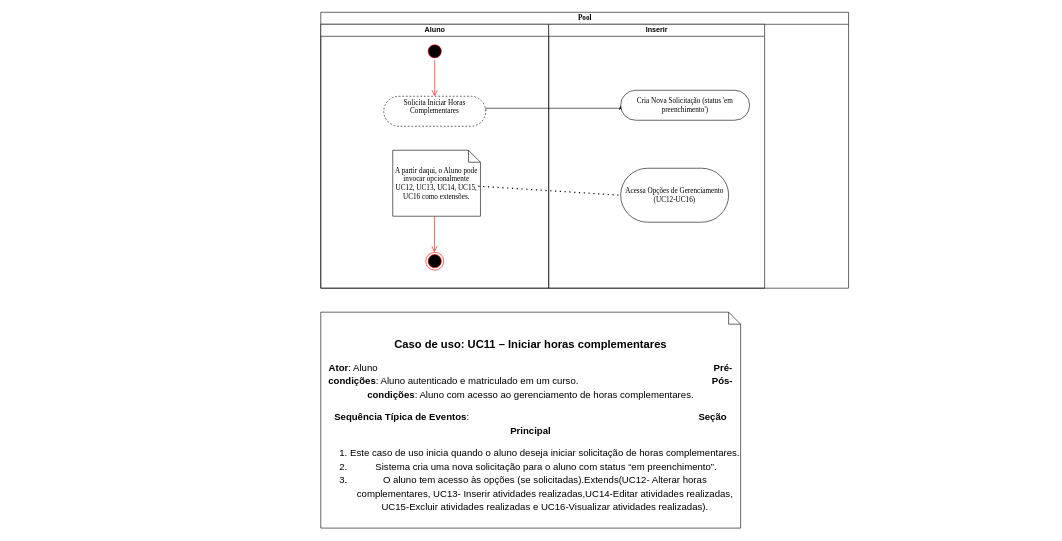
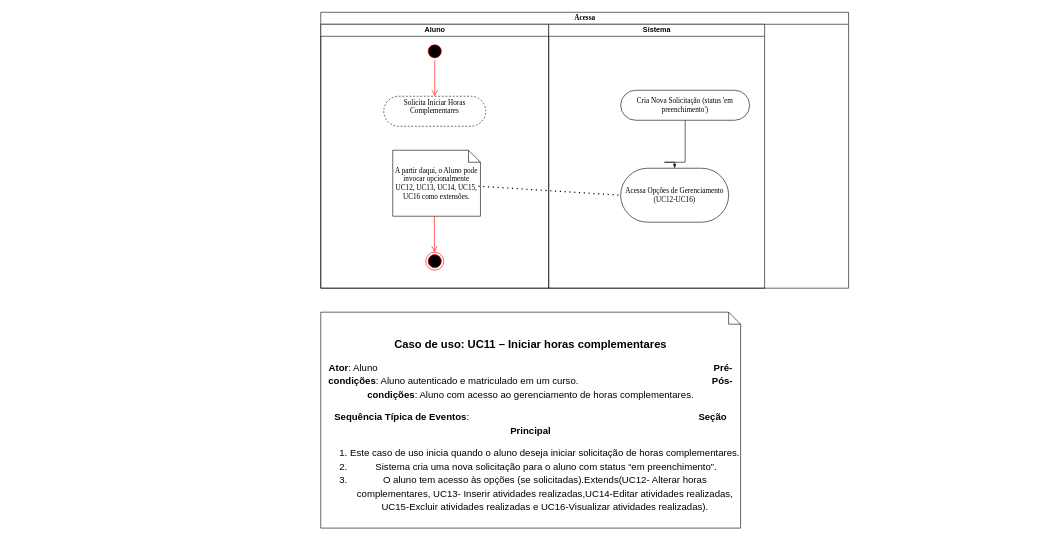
  <mxCell id="0" />
  <mxCell id="1" parent="0" />
- <mxCell id="2" value="Pool" style="swimlane;html=1;childLayout=stackLayout;startSize=20;rounded=0;shadow=0;comic=0;labelBackgroundColor=none;strokeWidth=1;fontFamily=Verdana;fontSize=12;align=center;" vertex="1" parent="1"><mxGeometry x="20" y="20" width="880" height="460" as="geometry"><mxRectangle x="20" y="20" width="70" height="30" as="alternateBounds" /></mxGeometry></mxCell>
- <mxCell id="3" style="edgeStyle=orthogonalEdgeStyle;rounded=0;html=1;labelBackgroundColor=none;startArrow=none;startFill=0;startSize=5;endArrow=classicThin;endFill=1;endSize=5;jettySize=auto;orthogonalLoop=1;strokeWidth=1;fontFamily=Verdana;fontSize=12;exitX=1;exitY=0.5;exitDx=0;exitDy=0;entryX=0;entryY=0.5;entryDx=0;entryDy=0;" edge="1" parent="2" source="5" target="12"><mxGeometry relative="1" as="geometry"><Array as="points"><mxPoint x="275" y="160" /></Array><mxPoint x="210" y="250" as="sourcePoint" /><mxPoint x="380" y="250" as="targetPoint" /></mxGeometry></mxCell>
+ <mxCell id="2" value="Acessa" style="swimlane;html=1;childLayout=stackLayout;startSize=20;rounded=0;shadow=0;comic=0;labelBackgroundColor=none;strokeWidth=1;fontFamily=Verdana;fontSize=12;align=center;" vertex="1" parent="1"><mxGeometry x="20" y="20" width="880" height="460" as="geometry"><mxRectangle x="20" y="20" width="70" height="30" as="alternateBounds" /></mxGeometry></mxCell>
  <mxCell id="4" value="Aluno" style="swimlane;html=1;startSize=20;" vertex="1" parent="2"><mxGeometry y="20" width="380" height="440" as="geometry" /></mxCell>
  <mxCell id="5" value="Solicita Iniciar Horas Complementares&lt;div&gt;&lt;br&gt;&lt;/div&gt;" style="rounded=1;whiteSpace=wrap;html=1;shadow=0;comic=0;labelBackgroundColor=none;strokeWidth=1;fontFamily=Verdana;fontSize=12;align=center;arcSize=50;dashed=1;" vertex="1" parent="4"><mxGeometry x="105" y="120" width="170" height="50" as="geometry" /></mxCell>
  <mxCell id="6" value="A partir daqui, o Aluno pode invocar opcionalmente UC12, UC13, UC14, UC15, UC16 como extensões." style="shape=note;whiteSpace=wrap;html=1;rounded=0;shadow=0;comic=0;labelBackgroundColor=none;strokeWidth=1;fontFamily=Verdana;fontSize=12;align=center;size=20;" vertex="1" parent="4"><mxGeometry x="120" y="210" width="146.25" height="110" as="geometry" /></mxCell>
  <mxCell id="7" value="" style="ellipse;html=1;shape=startState;fillColor=#000000;strokeColor=#ff0000;" vertex="1" parent="4"><mxGeometry x="175" y="30" width="30" height="30" as="geometry" /></mxCell>
  <mxCell id="8" value="" style="edgeStyle=orthogonalEdgeStyle;html=1;verticalAlign=bottom;endArrow=open;endSize=8;strokeColor=#ff0000;rounded=0;entryX=0.5;entryY=0;entryDx=0;entryDy=0;" edge="1" source="7" parent="4" target="5"><mxGeometry relative="1" as="geometry"><mxPoint x="185.63" y="130" as="targetPoint" /></mxGeometry></mxCell>
  <mxCell id="9" value="" style="ellipse;html=1;shape=endState;fillColor=#000000;strokeColor=#ff0000;" vertex="1" parent="4"><mxGeometry x="175" y="380" width="30" height="30" as="geometry" /></mxCell>
  <mxCell id="10" value="" style="edgeStyle=orthogonalEdgeStyle;html=1;verticalAlign=bottom;endArrow=open;endSize=8;strokeColor=#ff0000;rounded=0;entryX=0.5;entryY=0;entryDx=0;entryDy=0;" edge="1" parent="4"><mxGeometry relative="1" as="geometry"><mxPoint x="189.5" y="380" as="targetPoint" /><mxPoint x="189.5" y="320" as="sourcePoint" /></mxGeometry></mxCell>
- <mxCell id="11" value="Inserir" style="swimlane;html=1;startSize=20;" vertex="1" parent="2"><mxGeometry x="380" y="20" width="360" height="440" as="geometry" /></mxCell>
+ <mxCell id="11" value="Sistema" style="swimlane;html=1;startSize=20;" vertex="1" parent="2"><mxGeometry x="380" y="20" width="360" height="440" as="geometry" /></mxCell>
  <mxCell id="12" value="Cria Nova Solicitação (status 'em preenchimento')" style="rounded=1;whiteSpace=wrap;html=1;shadow=0;comic=0;labelBackgroundColor=none;strokeWidth=1;fontFamily=Verdana;fontSize=12;align=center;arcSize=50;" vertex="1" parent="11"><mxGeometry x="120" y="110" width="215" height="50" as="geometry" /></mxCell>
  <mxCell id="13" value="Acessa Opções de Gerenciamento (UC12-UC16)" style="rounded=1;whiteSpace=wrap;html=1;shadow=0;comic=0;labelBackgroundColor=none;strokeWidth=1;fontFamily=Verdana;fontSize=12;align=center;arcSize=50;" vertex="1" parent="11"><mxGeometry x="120" y="240" width="180" height="90" as="geometry" /></mxCell>
+ <mxCell id="14" style="edgeStyle=orthogonalEdgeStyle;rounded=0;html=1;labelBackgroundColor=none;startArrow=none;startFill=0;startSize=5;endArrow=classicThin;endFill=1;endSize=5;jettySize=auto;orthogonalLoop=1;strokeWidth=1;fontFamily=Verdana;fontSize=12;exitX=0.5;exitY=1;exitDx=0;exitDy=0;entryX=0.5;entryY=0;entryDx=0;entryDy=0;" edge="1" parent="11" source="12" target="13"><mxGeometry relative="1" as="geometry"><Array as="points"><mxPoint x="193" y="230" /><mxPoint x="193" y="230" /></Array><mxPoint x="-95" y="155" as="sourcePoint" /><mxPoint x="130" y="150" as="targetPoint" /></mxGeometry></mxCell>
  <mxCell id="15" value="" style="endArrow=none;dashed=1;html=1;dashPattern=1 3;strokeWidth=2;rounded=0;entryX=0;entryY=0.5;entryDx=0;entryDy=0;exitX=0.976;exitY=0.545;exitDx=0;exitDy=0;exitPerimeter=0;" edge="1" parent="2" source="6" target="13"><mxGeometry width="50" height="50" relative="1" as="geometry"><mxPoint x="370" y="230" as="sourcePoint" /><mxPoint x="420" y="180" as="targetPoint" /></mxGeometry></mxCell>
  <mxCell id="16" value="&lt;span id=&quot;docs-internal-guid-f64b7c2f-7fff-9491-d7ce-2367aee463fa&quot;&gt;&lt;p style=&quot;line-height:1.38;margin-top:12pt;margin-bottom:0pt;&quot; dir=&quot;ltr&quot;&gt;&lt;span style=&quot;font-size: 14pt; font-family: Arial, sans-serif; color: rgb(0, 0, 0); background-color: transparent; font-weight: 700; font-variant-numeric: normal; font-variant-east-asian: normal; font-variant-alternates: normal; font-variant-position: normal; font-variant-emoji: normal; vertical-align: baseline; white-space-collapse: preserve;&quot;&gt;Caso de uso: UC11 – Iniciar horas complementares&lt;/span&gt;&lt;/p&gt;&lt;p style=&quot;line-height:1.38;margin-top:12pt;margin-bottom:0pt;&quot; dir=&quot;ltr&quot;&gt;&lt;span style=&quot;font-size: 12pt; font-family: Arial, sans-serif; color: rgb(0, 0, 0); background-color: transparent; font-weight: 700; font-variant-numeric: normal; font-variant-east-asian: normal; font-variant-alternates: normal; font-variant-position: normal; font-variant-emoji: normal; vertical-align: baseline; white-space-collapse: preserve;&quot;&gt;Ator&lt;/span&gt;&lt;span style=&quot;font-size: 12pt; font-family: Arial, sans-serif; color: rgb(0, 0, 0); background-color: transparent; font-variant-numeric: normal; font-variant-east-asian: normal; font-variant-alternates: normal; font-variant-position: normal; font-variant-emoji: normal; vertical-align: baseline; white-space-collapse: preserve;&quot;&gt;: Aluno&amp;nbsp; &amp;nbsp; &amp;nbsp; &amp;nbsp; &amp;nbsp; &amp;nbsp; &amp;nbsp; &amp;nbsp; &amp;nbsp; &amp;nbsp; &amp;nbsp; &amp;nbsp; &amp;nbsp; &amp;nbsp; &amp;nbsp; &amp;nbsp; &amp;nbsp; &amp;nbsp; &amp;nbsp; &amp;nbsp; &amp;nbsp; &amp;nbsp; &amp;nbsp; &amp;nbsp; &amp;nbsp; &amp;nbsp; &amp;nbsp; &amp;nbsp; &amp;nbsp; &amp;nbsp; &amp;nbsp; &amp;nbsp; &amp;nbsp; &amp;nbsp; &amp;nbsp; &amp;nbsp; &amp;nbsp; &amp;nbsp; &amp;nbsp; &amp;nbsp; &amp;nbsp; &amp;nbsp; &amp;nbsp; &amp;nbsp; &amp;nbsp; &amp;nbsp; &amp;nbsp; &amp;nbsp; &amp;nbsp; &amp;nbsp; &amp;nbsp; &amp;nbsp; &amp;nbsp; &amp;nbsp; &amp;nbsp; &amp;nbsp; &amp;nbsp; &amp;nbsp; &amp;nbsp; &amp;nbsp; &amp;nbsp; &amp;nbsp; &amp;nbsp; &lt;/span&gt;&lt;span style=&quot;font-size: 12pt; font-family: Arial, sans-serif; color: rgb(0, 0, 0); background-color: transparent; font-weight: 700; font-variant-numeric: normal; font-variant-east-asian: normal; font-variant-alternates: normal; font-variant-position: normal; font-variant-emoji: normal; vertical-align: baseline; white-space-collapse: preserve;&quot;&gt;Pré-condições&lt;/span&gt;&lt;span style=&quot;font-size: 12pt; font-family: Arial, sans-serif; color: rgb(0, 0, 0); background-color: transparent; font-variant-numeric: normal; font-variant-east-asian: normal; font-variant-alternates: normal; font-variant-position: normal; font-variant-emoji: normal; vertical-align: baseline; white-space-collapse: preserve;&quot;&gt;: Aluno autenticado e matriculado em um curso.&amp;nbsp; &amp;nbsp; &amp;nbsp; &amp;nbsp; &amp;nbsp; &amp;nbsp; &amp;nbsp; &amp;nbsp; &amp;nbsp; &amp;nbsp; &amp;nbsp; &amp;nbsp; &amp;nbsp; &amp;nbsp; &amp;nbsp; &amp;nbsp; &amp;nbsp; &amp;nbsp; &amp;nbsp; &amp;nbsp; &amp;nbsp; &amp;nbsp; &amp;nbsp; &amp;nbsp; &amp;nbsp; &lt;/span&gt;&lt;span style=&quot;font-size: 12pt; font-family: Arial, sans-serif; color: rgb(0, 0, 0); background-color: transparent; font-weight: 700; font-variant-numeric: normal; font-variant-east-asian: normal; font-variant-alternates: normal; font-variant-position: normal; font-variant-emoji: normal; vertical-align: baseline; white-space-collapse: preserve;&quot;&gt;Pós-condições&lt;/span&gt;&lt;span style=&quot;font-size: 12pt; font-family: Arial, sans-serif; color: rgb(0, 0, 0); background-color: transparent; font-variant-numeric: normal; font-variant-east-asian: normal; font-variant-alternates: normal; font-variant-position: normal; font-variant-emoji: normal; vertical-align: baseline; white-space-collapse: preserve;&quot;&gt;: Aluno com acesso ao gerenciamento de horas complementares.&lt;/span&gt;&lt;/p&gt;&lt;p style=&quot;line-height:1.38;margin-top:12pt;margin-bottom:12pt;&quot; dir=&quot;ltr&quot;&gt;&lt;span style=&quot;font-size: 12pt; font-family: Arial, sans-serif; color: rgb(0, 0, 0); background-color: transparent; font-weight: 700; font-variant-numeric: normal; font-variant-east-asian: normal; font-variant-alternates: normal; font-variant-position: normal; font-variant-emoji: normal; vertical-align: baseline; white-space-collapse: preserve;&quot;&gt;Sequência Típica de Eventos&lt;/span&gt;&lt;span style=&quot;font-size: 12pt; font-family: Arial, sans-serif; color: rgb(0, 0, 0); background-color: transparent; font-variant-numeric: normal; font-variant-east-asian: normal; font-variant-alternates: normal; font-variant-position: normal; font-variant-emoji: normal; vertical-align: baseline; white-space-collapse: preserve;&quot;&gt;:&amp;nbsp; &amp;nbsp; &amp;nbsp; &amp;nbsp; &amp;nbsp; &amp;nbsp; &amp;nbsp; &amp;nbsp; &amp;nbsp; &amp;nbsp; &amp;nbsp; &amp;nbsp; &amp;nbsp; &amp;nbsp; &amp;nbsp; &amp;nbsp; &amp;nbsp; &amp;nbsp; &amp;nbsp; &amp;nbsp; &amp;nbsp; &amp;nbsp; &amp;nbsp; &amp;nbsp; &amp;nbsp; &amp;nbsp; &amp;nbsp; &amp;nbsp; &amp;nbsp; &amp;nbsp; &amp;nbsp; &amp;nbsp; &amp;nbsp; &amp;nbsp; &amp;nbsp; &amp;nbsp; &amp;nbsp; &amp;nbsp; &amp;nbsp; &amp;nbsp; &amp;nbsp; &amp;nbsp; &amp;nbsp; &lt;/span&gt;&lt;span style=&quot;font-size: 12pt; font-family: Arial, sans-serif; color: rgb(0, 0, 0); background-color: transparent; font-weight: 700; font-variant-numeric: normal; font-variant-east-asian: normal; font-variant-alternates: normal; font-variant-position: normal; font-variant-emoji: normal; vertical-align: baseline; white-space-collapse: preserve;&quot;&gt;Seção Principal&lt;/span&gt;&lt;/p&gt;&lt;ol style=&quot;margin-top:0;margin-bottom:0;padding-inline-start:48px;&quot;&gt;&lt;li aria-level=&quot;1&quot; style=&quot;list-style-type: decimal; font-size: 12pt; font-family: Arial, sans-serif; color: rgb(0, 0, 0); background-color: transparent; font-variant-numeric: normal; font-variant-east-asian: normal; font-variant-alternates: normal; font-variant-position: normal; font-variant-emoji: normal; vertical-align: baseline; white-space: pre;&quot; dir=&quot;ltr&quot;&gt;&lt;p role=&quot;presentation&quot; style=&quot;line-height:1.38;margin-top:12pt;margin-bottom:0pt;&quot; dir=&quot;ltr&quot;&gt;&lt;span style=&quot;font-size: 12pt; background-color: transparent; font-variant-numeric: normal; font-variant-east-asian: normal; font-variant-alternates: normal; font-variant-position: normal; font-variant-emoji: normal; vertical-align: baseline; text-wrap-mode: wrap;&quot;&gt;Este caso de uso inicia quando o aluno deseja iniciar solicitação de horas complementares.&lt;/span&gt;&lt;/p&gt;&lt;/li&gt;&lt;li aria-level=&quot;1&quot; style=&quot;list-style-type: decimal; font-size: 12pt; font-family: Arial, sans-serif; color: rgb(0, 0, 0); background-color: transparent; font-variant-numeric: normal; font-variant-east-asian: normal; font-variant-alternates: normal; font-variant-position: normal; font-variant-emoji: normal; vertical-align: baseline; white-space: pre;&quot; dir=&quot;ltr&quot;&gt;&lt;p role=&quot;presentation&quot; style=&quot;line-height:1.38;margin-top:0pt;margin-bottom:0pt;&quot; dir=&quot;ltr&quot;&gt;&lt;span style=&quot;font-size: 12pt; font-family: &amp;quot;Times New Roman&amp;quot;, serif; background-color: transparent; font-variant-numeric: normal; font-variant-east-asian: normal; font-variant-alternates: normal; font-variant-position: normal; font-variant-emoji: normal; vertical-align: baseline; text-wrap-mode: wrap;&quot;&gt;&amp;nbsp;&lt;/span&gt;&lt;span style=&quot;font-size: 12pt; background-color: transparent; font-variant-numeric: normal; font-variant-east-asian: normal; font-variant-alternates: normal; font-variant-position: normal; font-variant-emoji: normal; vertical-align: baseline; text-wrap-mode: wrap;&quot;&gt;Sistema cria uma nova solicitação para o aluno com status “em preenchimento”.&lt;/span&gt;&lt;/p&gt;&lt;/li&gt;&lt;li aria-level=&quot;1&quot; style=&quot;list-style-type: decimal; font-size: 12pt; font-family: Arial, sans-serif; color: rgb(0, 0, 0); background-color: transparent; font-variant-numeric: normal; font-variant-east-asian: normal; font-variant-alternates: normal; font-variant-position: normal; font-variant-emoji: normal; vertical-align: baseline; white-space: pre;&quot; dir=&quot;ltr&quot;&gt;&lt;p role=&quot;presentation&quot; style=&quot;line-height:1.38;margin-top:0pt;margin-bottom:0pt;&quot; dir=&quot;ltr&quot;&gt;&lt;span style=&quot;font-size: 12pt; background-color: transparent; font-variant-numeric: normal; font-variant-east-asian: normal; font-variant-alternates: normal; font-variant-position: normal; font-variant-emoji: normal; vertical-align: baseline; text-wrap-mode: wrap;&quot;&gt;O aluno tem acesso às opções (se solicitadas).Extends(UC12- Alterar horas complementares, UC13- Inserir atividades realizadas,UC14-Editar atividades realizadas, UC15-Excluir atividades realizadas e UC16-Visualizar atividades realizadas).&lt;/span&gt;&lt;/p&gt;&lt;/li&gt;&lt;/ol&gt;&lt;/span&gt;" style="shape=note;whiteSpace=wrap;html=1;rounded=0;shadow=0;comic=0;labelBackgroundColor=none;strokeWidth=1;fontFamily=Verdana;fontSize=12;align=center;size=20;" vertex="1" parent="1"><mxGeometry x="20" y="520" width="700" height="360" as="geometry" /></mxCell>
